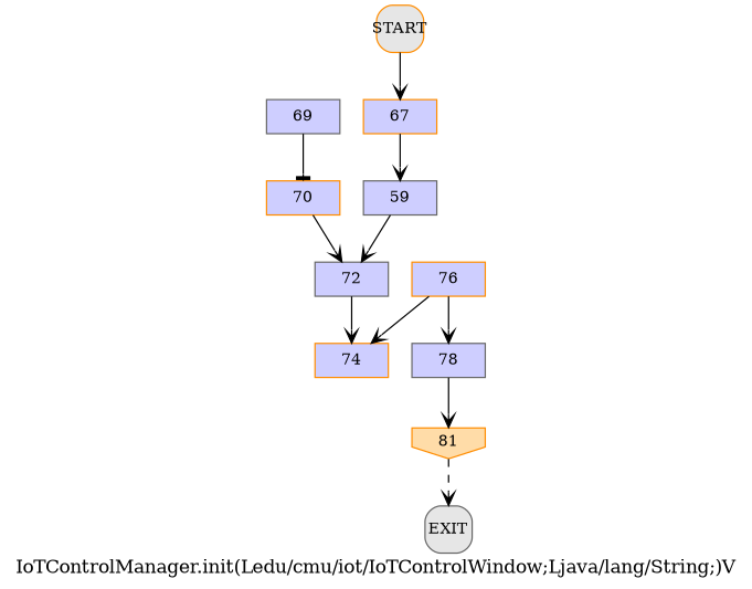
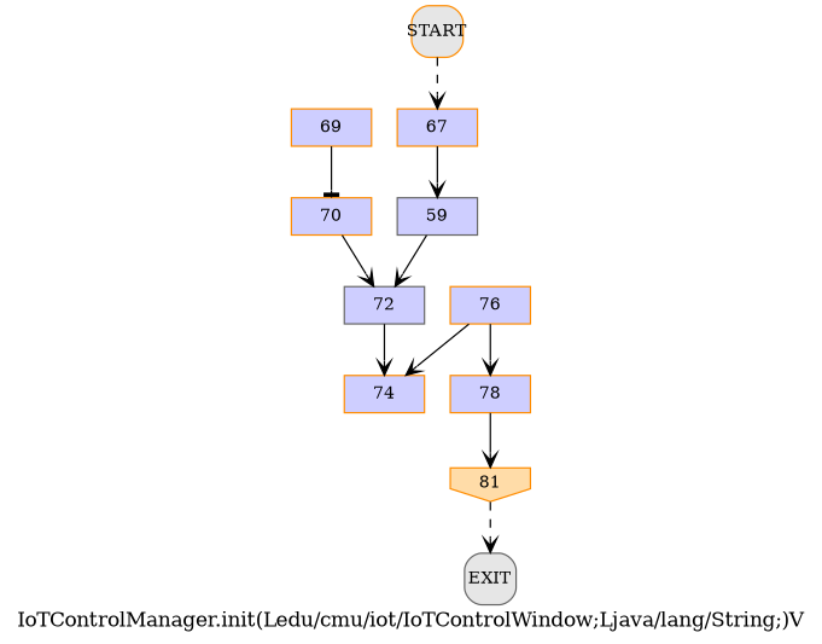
  digraph {
    label="IoTControlManager.init(Ledu/cmu/iot/IoTControlWindow;Ljava/lang/String;)V"
    node [color=darkorange fillcolor="#CECEFF" fixedsize=true fontsize=12 shape=box style=filled]
    edge [arrowhead=vee style=solid]
    n1 [color=gray40 height=0.36 label=59 width=0.78]
    n2 [color=gray40 height=0.36 label=72 width=0.78]
-   n3 [color=gray40 height=0.36 label=69 width=0.78]
+   n3 [height=0.36 label=69 width=0.78]
    n4 [height=0.36 label=70 width=0.78]
    n5 [height=0.36 label=67 width=0.78]
    n6 [height=0.36 label=74 width=0.78]
    n7 [height=0.36 label=76 width=0.78]
-   n8 [color=gray40 height=0.36 label=78 width=0.78]
+   n8 [height=0.36 label=78 width=0.78]
    n9 [fillcolor="#FFDCA8" height=0.36 label=81 shape=invhouse width=0.78]
    n10 [color=gray40 fillcolor="#E6E6E6" height=0.5 label=EXIT style="filled, rounded" width=0.5]
    n11 [fillcolor="#E6E6E6" height=0.5 label=START style="filled, rounded" width=0.5]
    n1 -> n2
    n2 -> n6
    n3 -> n4 [arrowhead=tee]
    n4 -> n2
    n5 -> n1
    n7 -> n6
    n7 -> n8
    n8 -> n9
    n9 -> n10 [style=dashed]
-   n11 -> n5
+   n11 -> n5 [style=dashed]
  }
